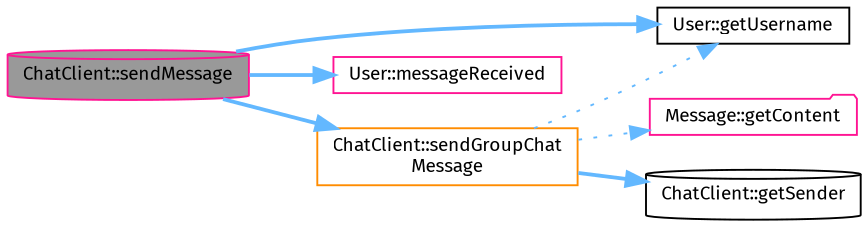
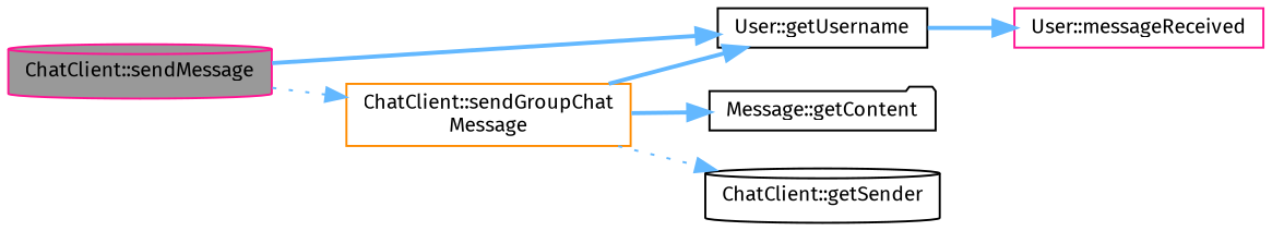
  digraph {
    fontname="Fira Sans"
    rankdir=LR
    node [color=black fillcolor=white fontname="Fira Sans" fontsize=10 shape=box style=filled]
    edge [color=steelblue1 fontname="Fira Sans" fontsize=10 labelfontname=Helvetica labelfontsize=10 style=bold]
    n1 [color=deeppink fillcolor=grey60 fontcolor=black height=0.2 label="ChatClient::sendMessage" shape=cylinder width=0.4]
    n2 [height=0.2 label="User::getUsername" width=0.4]
    n3 [color=deeppink height=0.2 label="User::messageReceived" width=0.4]
    n4 [color=darkorange height=0.2 label="ChatClient::sendGroupChat\lMessage" width=0.4]
-   n5 [color=deeppink height=0.2 label="Message::getContent" shape=folder width=0.4]
+   n5 [height=0.2 label="Message::getContent" shape=folder width=0.4]
    n6 [height=0.2 label="ChatClient::getSender" shape=cylinder width=0.4]
    n1 -> n2
-   n1 -> n3
-   n1 -> n4
-   n4 -> n2 [style=dotted]
-   n4 -> n5 [style=dotted]
-   n4 -> n6
+   n2 -> n3
+   n1 -> n4 [style=dotted]
+   n4 -> n2
+   n4 -> n5
+   n4 -> n6 [style=dotted]
  }
